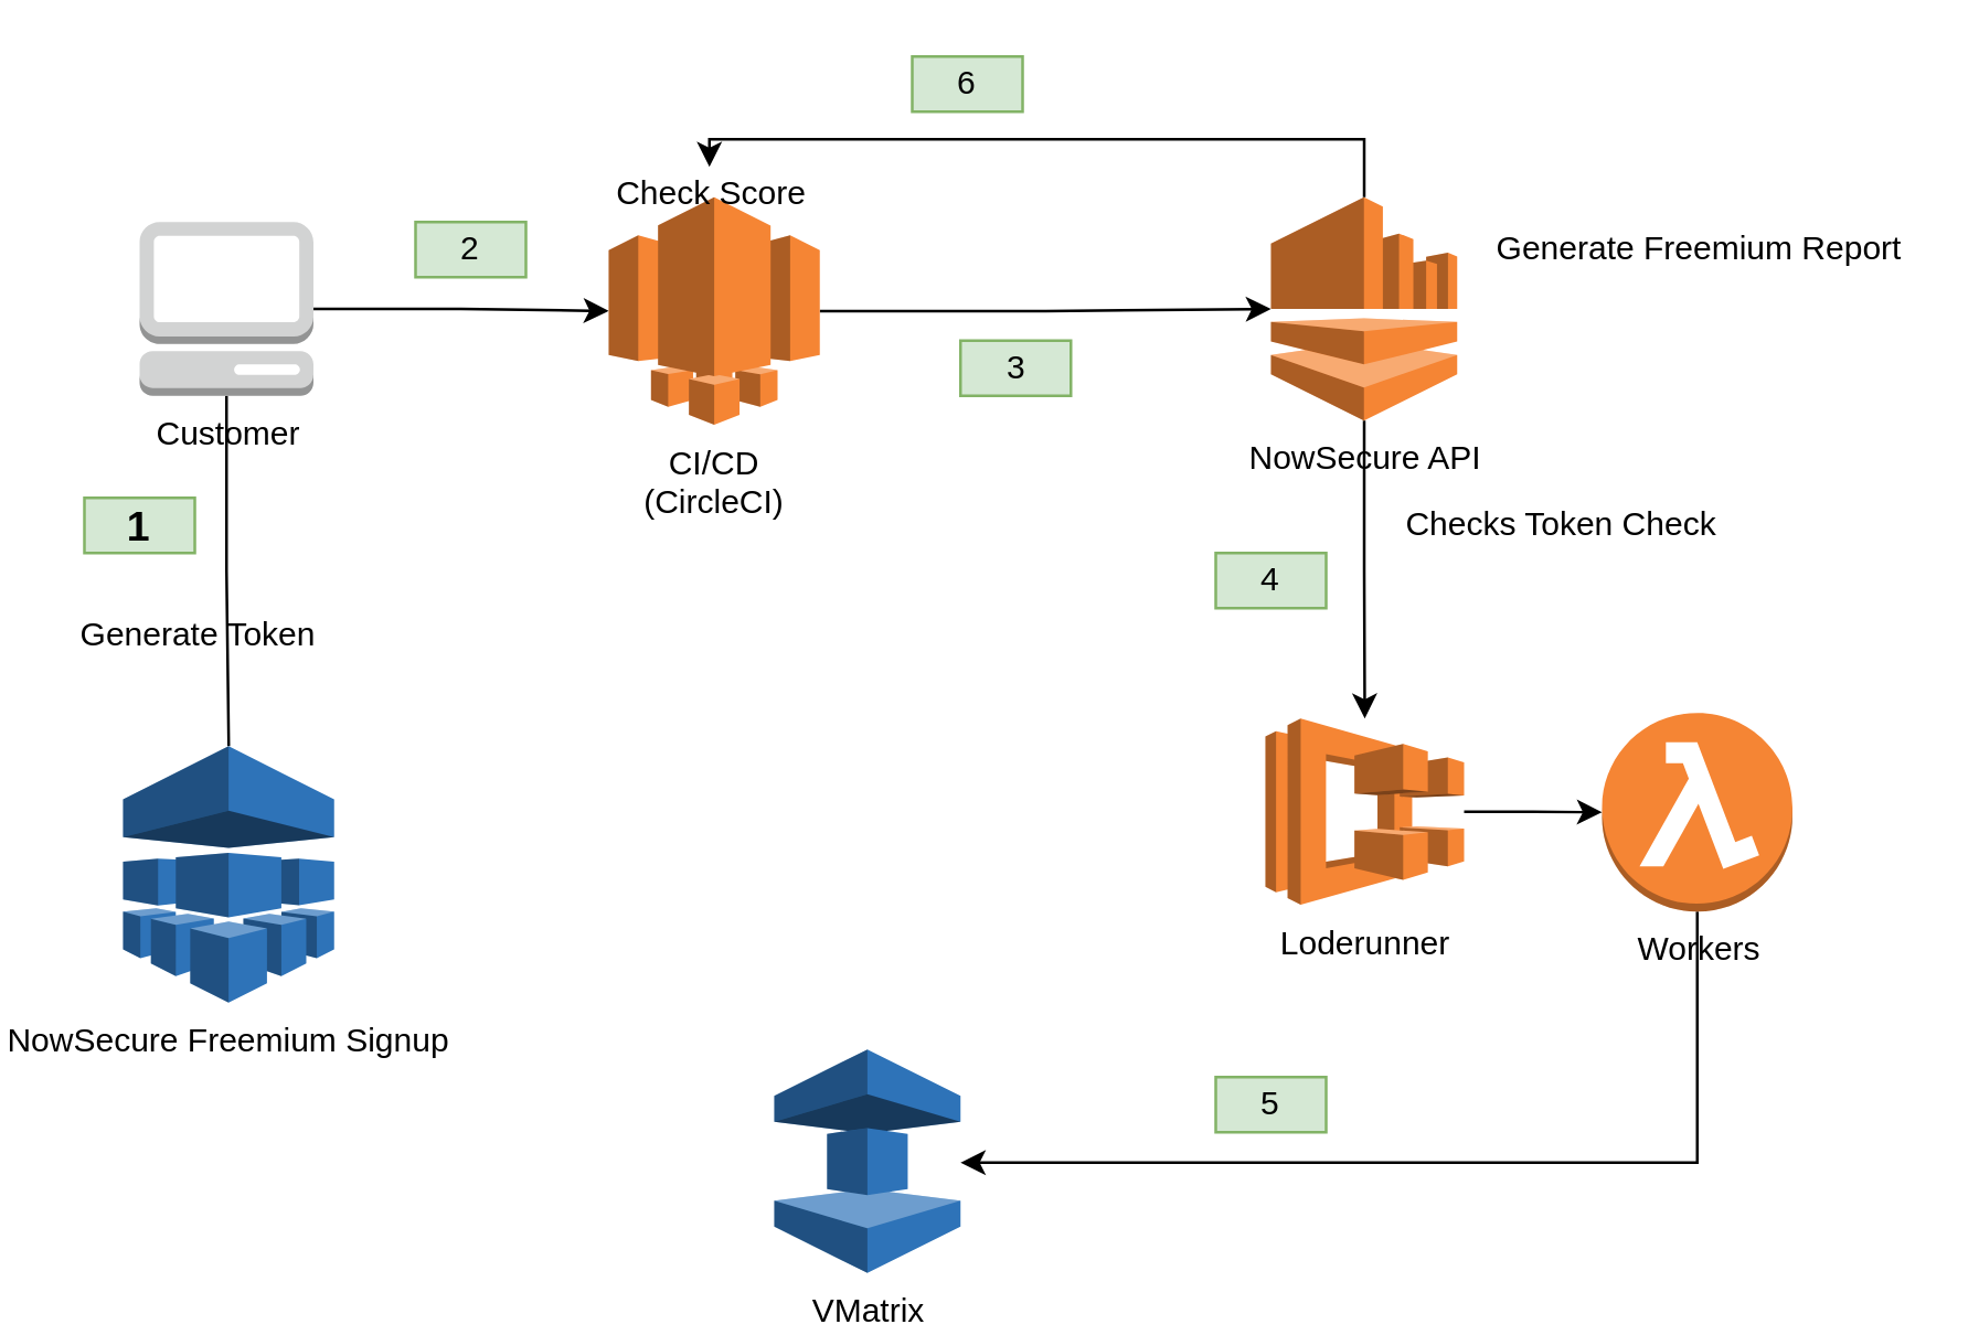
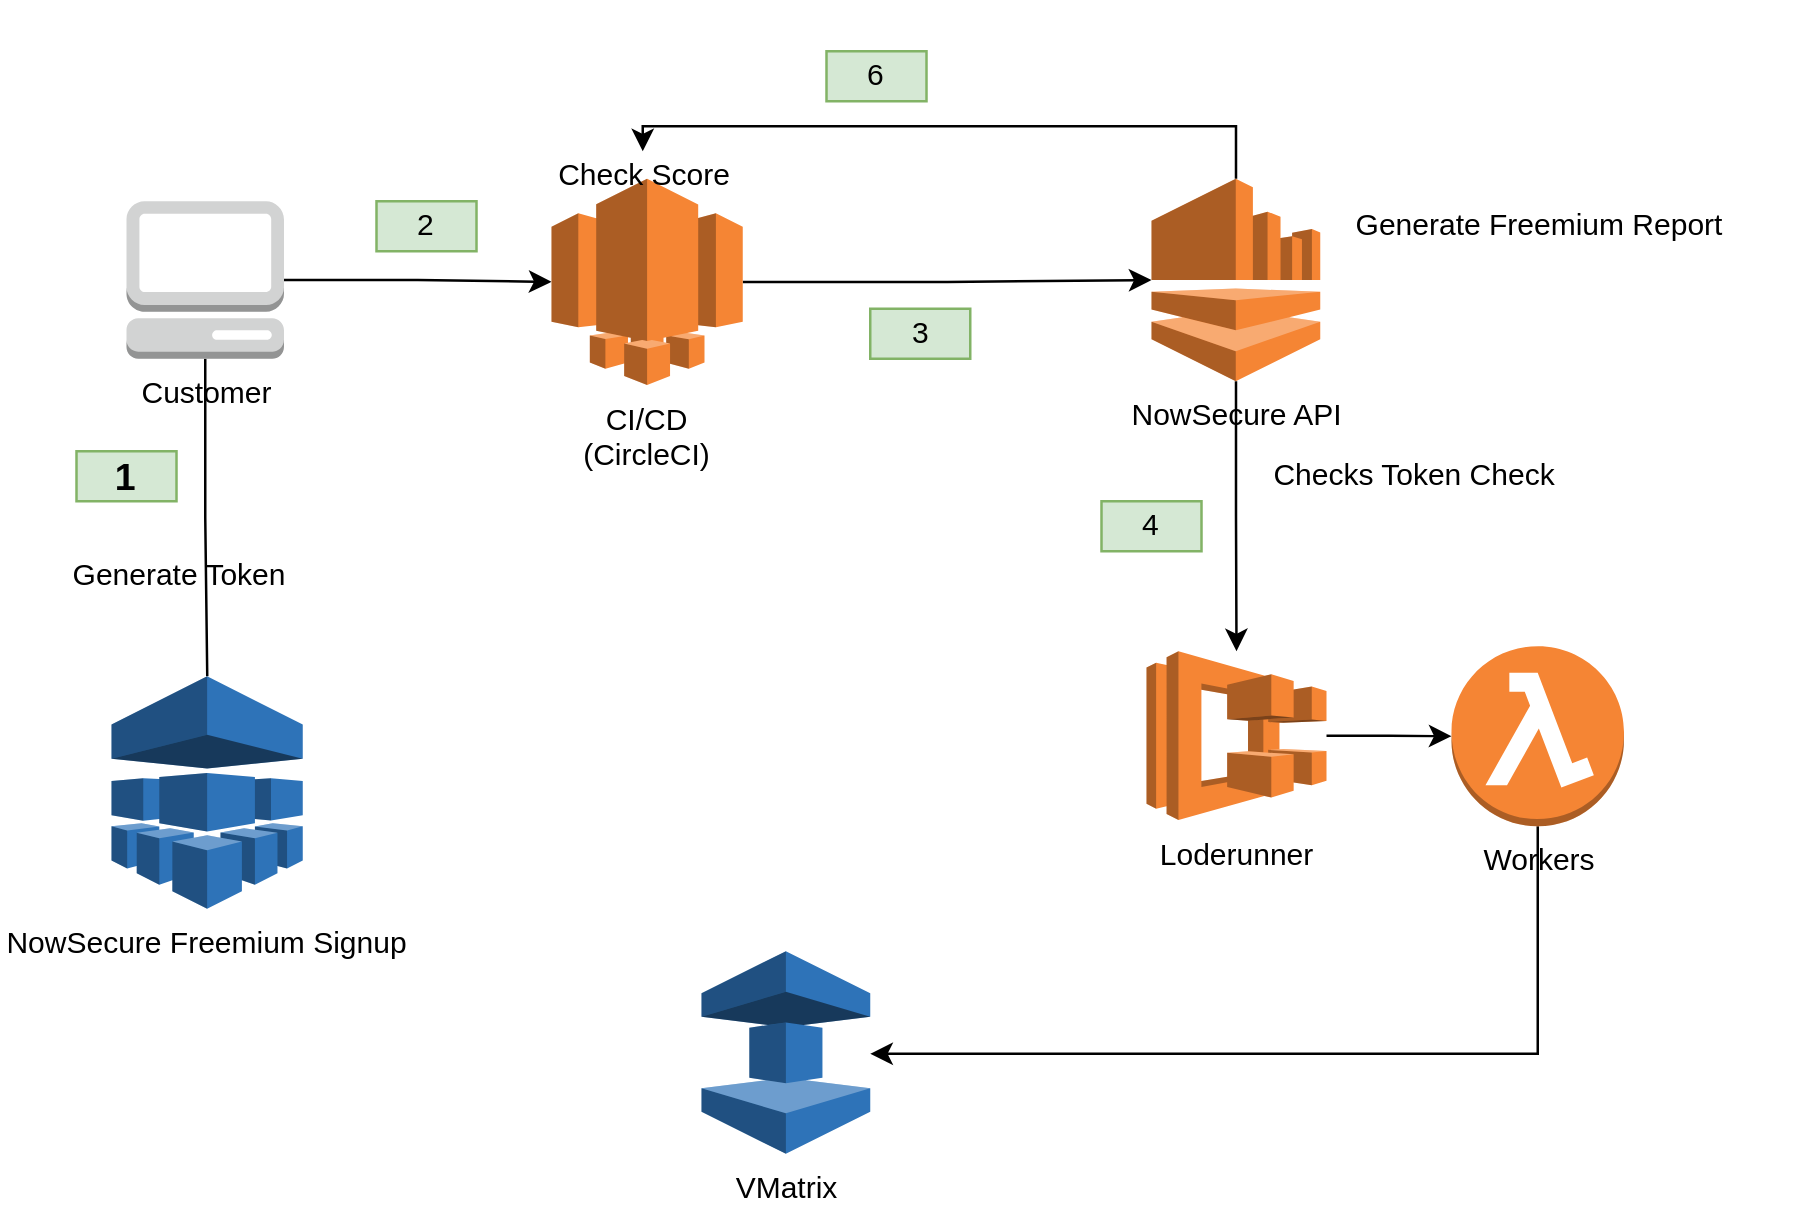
  <mxCell id="0" />
  <mxCell id="1" parent="0" />
  <mxCell id="2" style="edgeStyle=orthogonalEdgeStyle;rounded=0;orthogonalLoop=1;jettySize=auto;html=1;entryX=0;entryY=0.5;entryDx=0;entryDy=0;entryPerimeter=0;" parent="1" source="4" target="6" edge="1"><mxGeometry relative="1" as="geometry" /></mxCell>
  <mxCell id="3" style="edgeStyle=orthogonalEdgeStyle;rounded=0;orthogonalLoop=1;jettySize=auto;html=1;endArrow=none;" parent="1" source="4" target="7" edge="1"><mxGeometry relative="1" as="geometry" /></mxCell>
  <mxCell id="4" value="Customer" style="outlineConnect=0;dashed=0;verticalLabelPosition=bottom;verticalAlign=top;align=center;html=1;shape=mxgraph.aws3.management_console;fillColor=#D2D3D3;gradientColor=none;" parent="1" vertex="1"><mxGeometry x="50" y="80" width="63" height="63" as="geometry" /></mxCell>
  <mxCell id="5" style="edgeStyle=orthogonalEdgeStyle;rounded=0;orthogonalLoop=1;jettySize=auto;html=1;" parent="1" source="6" target="11" edge="1"><mxGeometry relative="1" as="geometry" /></mxCell>
  <mxCell id="6" value="CI/CD&lt;br&gt;(CircleCI)" style="outlineConnect=0;dashed=0;verticalLabelPosition=bottom;verticalAlign=top;align=center;html=1;shape=mxgraph.aws3.lightsail;fillColor=#F58534;gradientColor=none;" parent="1" vertex="1"><mxGeometry x="220" y="71" width="76.5" height="82.5" as="geometry" /></mxCell>
  <mxCell id="7" value="NowSecure Freemium Signup" style="outlineConnect=0;dashed=0;verticalLabelPosition=bottom;verticalAlign=top;align=center;html=1;shape=mxgraph.aws3.machine_learning;fillColor=#2E73B8;gradientColor=none;" parent="1" vertex="1"><mxGeometry x="44" y="270" width="76.5" height="93" as="geometry" /></mxCell>
  <mxCell id="8" value="Generate Token" style="text;html=1;align=center;verticalAlign=middle;resizable=0;points=[];autosize=1;" parent="1" vertex="1"><mxGeometry x="20.5" y="220" width="100" height="20" as="geometry" /></mxCell>
  <mxCell id="9" style="edgeStyle=orthogonalEdgeStyle;rounded=0;orthogonalLoop=1;jettySize=auto;html=1;" parent="1" source="11" target="15" edge="1"><mxGeometry relative="1" as="geometry" /></mxCell>
  <mxCell id="10" style="edgeStyle=orthogonalEdgeStyle;rounded=0;orthogonalLoop=1;jettySize=auto;html=1;" parent="1" source="11" target="19" edge="1"><mxGeometry relative="1" as="geometry"><Array as="points"><mxPoint x="494" y="50" /></Array></mxGeometry></mxCell>
  <mxCell id="11" value="NowSecure API" style="outlineConnect=0;dashed=0;verticalLabelPosition=bottom;verticalAlign=top;align=center;html=1;shape=mxgraph.aws3.kinesis;fillColor=#F58534;gradientColor=none;" parent="1" vertex="1"><mxGeometry x="460" y="71" width="67.5" height="81" as="geometry" /></mxCell>
  <mxCell id="12" value="Checks Token Check" style="text;html=1;align=center;verticalAlign=middle;resizable=0;points=[];autosize=1;" parent="1" vertex="1"><mxGeometry x="500" y="180" width="130" height="20" as="geometry" /></mxCell>
  <mxCell id="13" style="edgeStyle=orthogonalEdgeStyle;rounded=0;orthogonalLoop=1;jettySize=auto;html=1;" parent="1" source="17" target="16" edge="1"><mxGeometry relative="1" as="geometry"><Array as="points"><mxPoint x="615" y="421" /></Array></mxGeometry></mxCell>
  <mxCell id="14" style="edgeStyle=orthogonalEdgeStyle;rounded=0;orthogonalLoop=1;jettySize=auto;html=1;" parent="1" source="15" target="17" edge="1"><mxGeometry relative="1" as="geometry" /></mxCell>
  <mxCell id="15" value="Loderunner" style="outlineConnect=0;dashed=0;verticalLabelPosition=bottom;verticalAlign=top;align=center;html=1;shape=mxgraph.aws3.ecs;fillColor=#F58534;gradientColor=none;" parent="1" vertex="1"><mxGeometry x="458" y="260" width="72" height="67.5" as="geometry" /></mxCell>
  <mxCell id="16" value="VMatrix" style="outlineConnect=0;dashed=0;verticalLabelPosition=bottom;verticalAlign=top;align=center;html=1;shape=mxgraph.aws3.elasticache;fillColor=#2E73B8;gradientColor=none;" parent="1" vertex="1"><mxGeometry x="280" y="380" width="67.5" height="81" as="geometry" /></mxCell>
  <mxCell id="17" value="Workers" style="outlineConnect=0;dashed=0;verticalLabelPosition=bottom;verticalAlign=top;align=center;html=1;shape=mxgraph.aws3.lambda_function;fillColor=#F58534;gradientColor=none;" parent="1" vertex="1"><mxGeometry x="580" y="258" width="69" height="72" as="geometry" /></mxCell>
  <mxCell id="18" value="Generate Freemium Report" style="text;html=1;align=center;verticalAlign=middle;resizable=0;points=[];autosize=1;" parent="1" vertex="1"><mxGeometry x="534.5" y="80" width="160" height="20" as="geometry" /></mxCell>
  <mxCell id="19" value="Check Score" style="text;html=1;align=center;verticalAlign=middle;resizable=0;points=[];autosize=1;" parent="1" vertex="1"><mxGeometry x="216.5" y="60" width="80" height="20" as="geometry" /></mxCell>
  <mxCell id="20" value="&lt;font style=&quot;font-size: 15px&quot;&gt;&lt;b&gt;1&lt;/b&gt;&lt;/font&gt;" style="text;html=1;strokeColor=#82b366;fillColor=#d5e8d4;align=center;verticalAlign=middle;whiteSpace=wrap;rounded=0;" vertex="1" parent="1"><mxGeometry x="30" y="180" width="40" height="20" as="geometry" /></mxCell>
  <mxCell id="21" value="2" style="text;html=1;strokeColor=#82b366;fillColor=#d5e8d4;align=center;verticalAlign=middle;whiteSpace=wrap;rounded=0;" vertex="1" parent="1"><mxGeometry x="150" y="80" width="40" height="20" as="geometry" /></mxCell>
  <mxCell id="22" value="3" style="text;html=1;strokeColor=#82b366;fillColor=#d5e8d4;align=center;verticalAlign=middle;whiteSpace=wrap;rounded=0;" vertex="1" parent="1"><mxGeometry x="347.5" y="123" width="40" height="20" as="geometry" /></mxCell>
  <mxCell id="23" value="4" style="text;html=1;strokeColor=#82b366;fillColor=#d5e8d4;align=center;verticalAlign=middle;whiteSpace=wrap;rounded=0;" vertex="1" parent="1"><mxGeometry x="440" y="200" width="40" height="20" as="geometry" /></mxCell>
- <mxCell id="24" value="5" style="text;html=1;strokeColor=#82b366;fillColor=#d5e8d4;align=center;verticalAlign=middle;whiteSpace=wrap;rounded=0;" vertex="1" parent="1"><mxGeometry x="440" y="390" width="40" height="20" as="geometry" /></mxCell>
  <mxCell id="25" value="6" style="text;html=1;strokeColor=#82b366;fillColor=#d5e8d4;align=center;verticalAlign=middle;whiteSpace=wrap;rounded=0;" vertex="1" parent="1"><mxGeometry x="330" y="20" width="40" height="20" as="geometry" /></mxCell>
